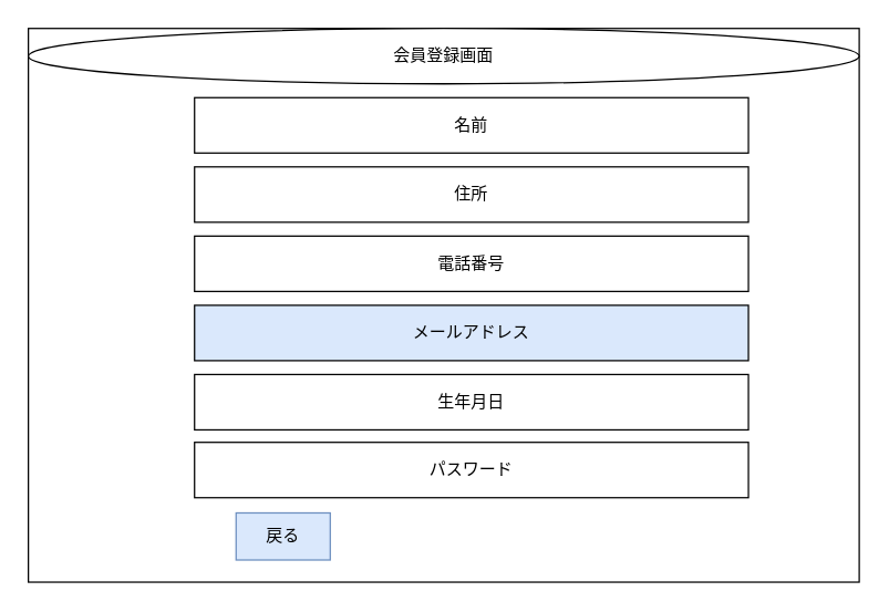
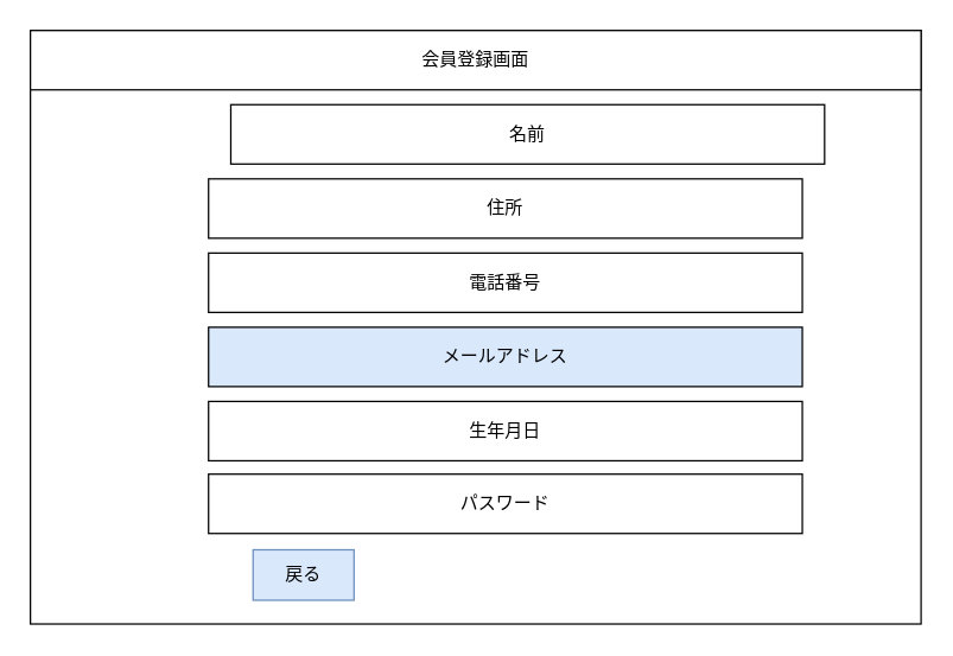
  <mxCell id="0" />
  <mxCell id="1" parent="0" />
  <mxCell id="2" value="" style="rounded=0;whiteSpace=wrap;html=1;" parent="1" vertex="1"><mxGeometry x="20" y="20" width="600" height="400" as="geometry" /></mxCell>
- <mxCell id="3" value="会員登録画面" style="ellipse;whiteSpace=wrap;html=1;" parent="1" vertex="1"><mxGeometry x="20" y="20" width="600" height="40" as="geometry" /></mxCell>
- <mxCell id="4" value="名前" style="rounded=0;whiteSpace=wrap;html=1;" vertex="1" parent="1"><mxGeometry x="140" y="70" width="400" height="40" as="geometry" /></mxCell>
+ <mxCell id="3" value="会員登録画面" style="rounded=0;whiteSpace=wrap;html=1;" parent="1" vertex="1"><mxGeometry x="20" y="20" width="600" height="40" as="geometry" /></mxCell>
+ <mxCell id="4" value="名前" style="rounded=0;whiteSpace=wrap;html=1;" vertex="1" parent="1"><mxGeometry x="155" y="70" width="400" height="40" as="geometry" /></mxCell>
  <mxCell id="5" value="パスワード" style="rounded=0;whiteSpace=wrap;html=1;" vertex="1" parent="1"><mxGeometry x="140" y="319" width="400" height="40" as="geometry" /></mxCell>
  <mxCell id="6" value="戻る" style="rounded=0;whiteSpace=wrap;html=1;fillColor=#dae8fc;strokeColor=#6c8ebf;" vertex="1" parent="1"><mxGeometry x="170" y="370" width="68" height="34" as="geometry" /></mxCell>
  <mxCell id="7" value="住所&lt;span style=&quot;color: rgba(0 , 0 , 0 , 0) ; font-family: monospace ; font-size: 0px&quot;&gt;%3CmxGraphModel%3E%3Croot%3E%3CmxCell%20id%3D%220%22%2F%3E%3CmxCell%20id%3D%221%22%20parent%3D%220%22%2F%3E%3CmxCell%20id%3D%222%22%20value%3D%22%E5%90%8D%E5%89%8D%22%20style%3D%22rounded%3D0%3BwhiteSpace%3Dwrap%3Bhtml%3D1%3B%22%20vertex%3D%221%22%20parent%3D%221%22%3E%3CmxGeometry%20x%3D%22240%22%20y%3D%22140%22%20width%3D%22400%22%20height%3D%2240%22%20as%3D%22geometry%22%2F%3E%3C%2FmxCell%3E%3C%2Froot%3E%3C%2FmxGraphModel%3E&lt;/span&gt;" style="rounded=0;whiteSpace=wrap;html=1;" vertex="1" parent="1"><mxGeometry x="140" y="120" width="400" height="40" as="geometry" /></mxCell>
  <mxCell id="8" value="電話番号" style="rounded=0;whiteSpace=wrap;html=1;" vertex="1" parent="1"><mxGeometry x="140" y="170" width="400" height="40" as="geometry" /></mxCell>
  <mxCell id="9" value="メールアドレス" style="rounded=0;whiteSpace=wrap;html=1;fillColor=#dae8fc;" vertex="1" parent="1"><mxGeometry x="140" y="220" width="400" height="40" as="geometry" /></mxCell>
  <mxCell id="10" style="edgeStyle=orthogonalEdgeStyle;rounded=0;orthogonalLoop=1;jettySize=auto;html=1;exitX=0.5;exitY=1;exitDx=0;exitDy=0;" edge="1" parent="1" source="5" target="5"><mxGeometry relative="1" as="geometry" /></mxCell>
  <mxCell id="11" value="生年月日" style="rounded=0;whiteSpace=wrap;html=1;" vertex="1" parent="1"><mxGeometry x="140" y="270" width="400" height="40" as="geometry" /></mxCell>
